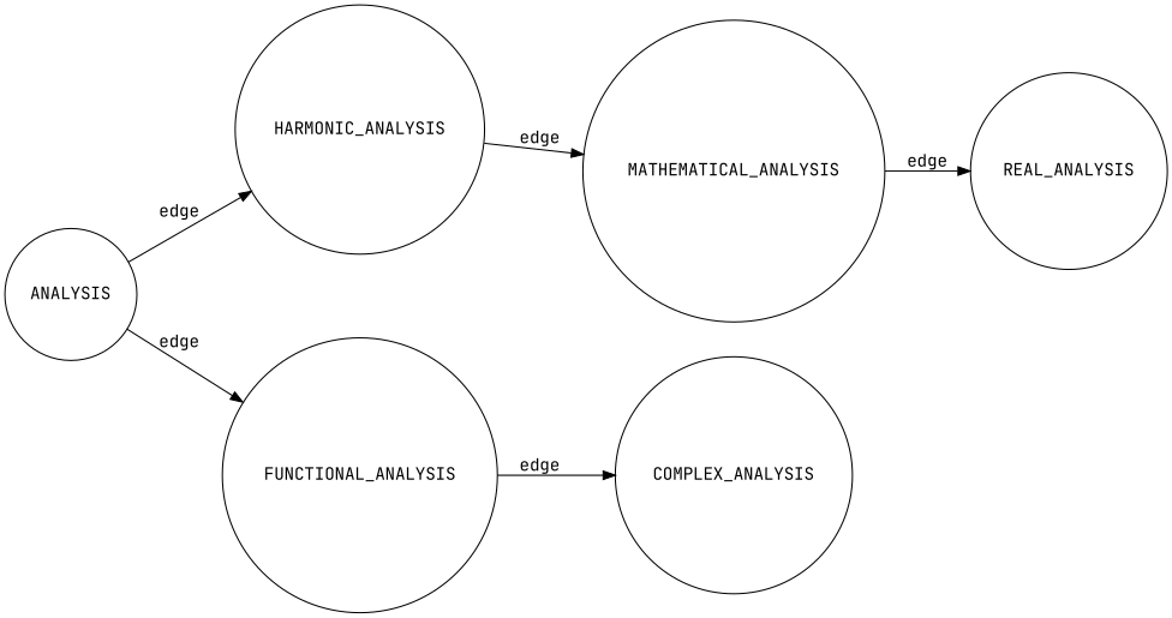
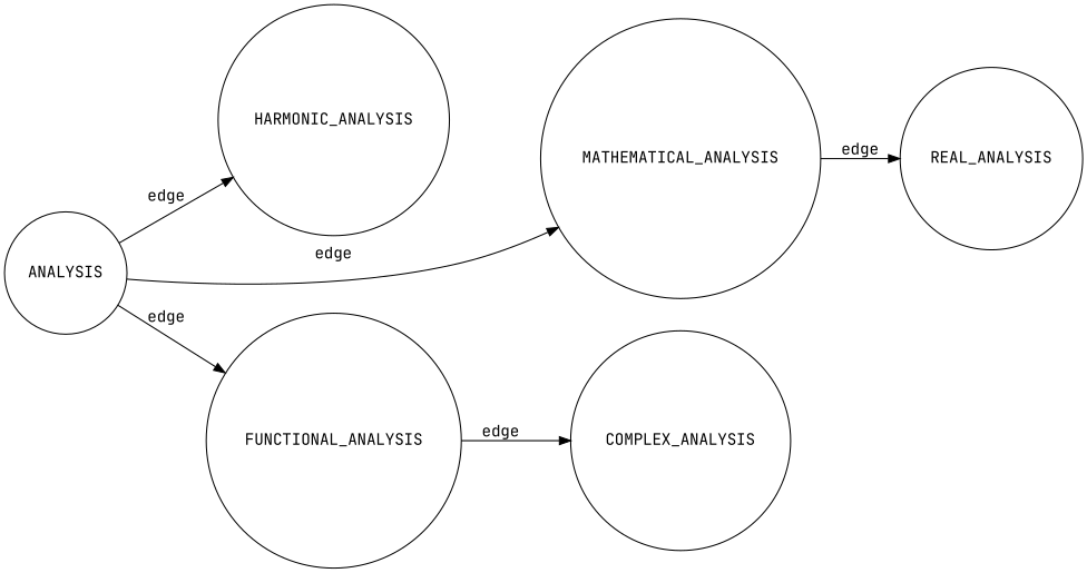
  digraph {
    fontname="JetBrains Mono"
    rankdir=LR
    node [fontname="JetBrains Mono" shape=circle]
    edge [fontname="JetBrains Mono"]
    ANALYSIS
    MATHEMATICAL_ANALYSIS
    FUNCTIONAL_ANALYSIS
    HARMONIC_ANALYSIS
    REAL_ANALYSIS
    COMPLEX_ANALYSIS
-   HARMONIC_ANALYSIS -> MATHEMATICAL_ANALYSIS [label="edge"]
+   ANALYSIS -> MATHEMATICAL_ANALYSIS [label="edge"]
    ANALYSIS -> FUNCTIONAL_ANALYSIS [label="edge"]
    ANALYSIS -> HARMONIC_ANALYSIS [label="edge"]
    MATHEMATICAL_ANALYSIS -> REAL_ANALYSIS [label="edge"]
    FUNCTIONAL_ANALYSIS -> COMPLEX_ANALYSIS [label="edge"]
  }
